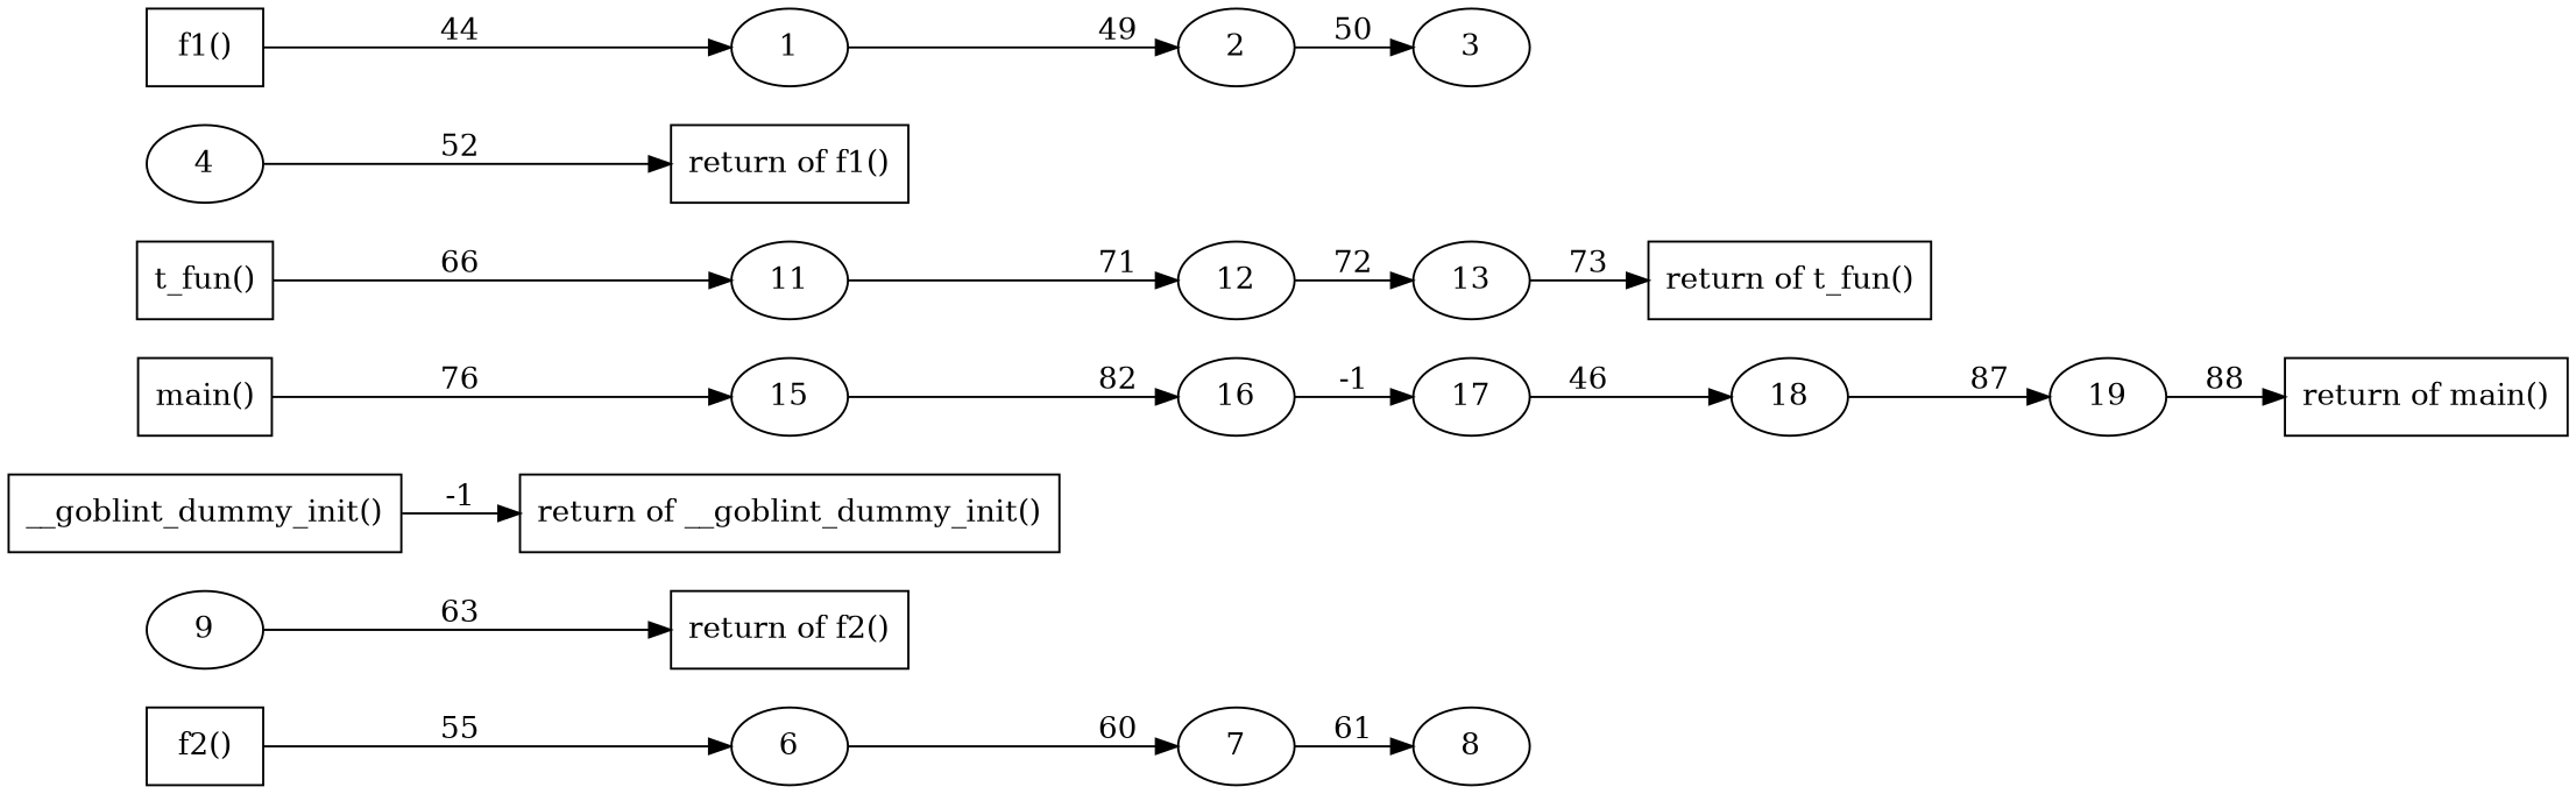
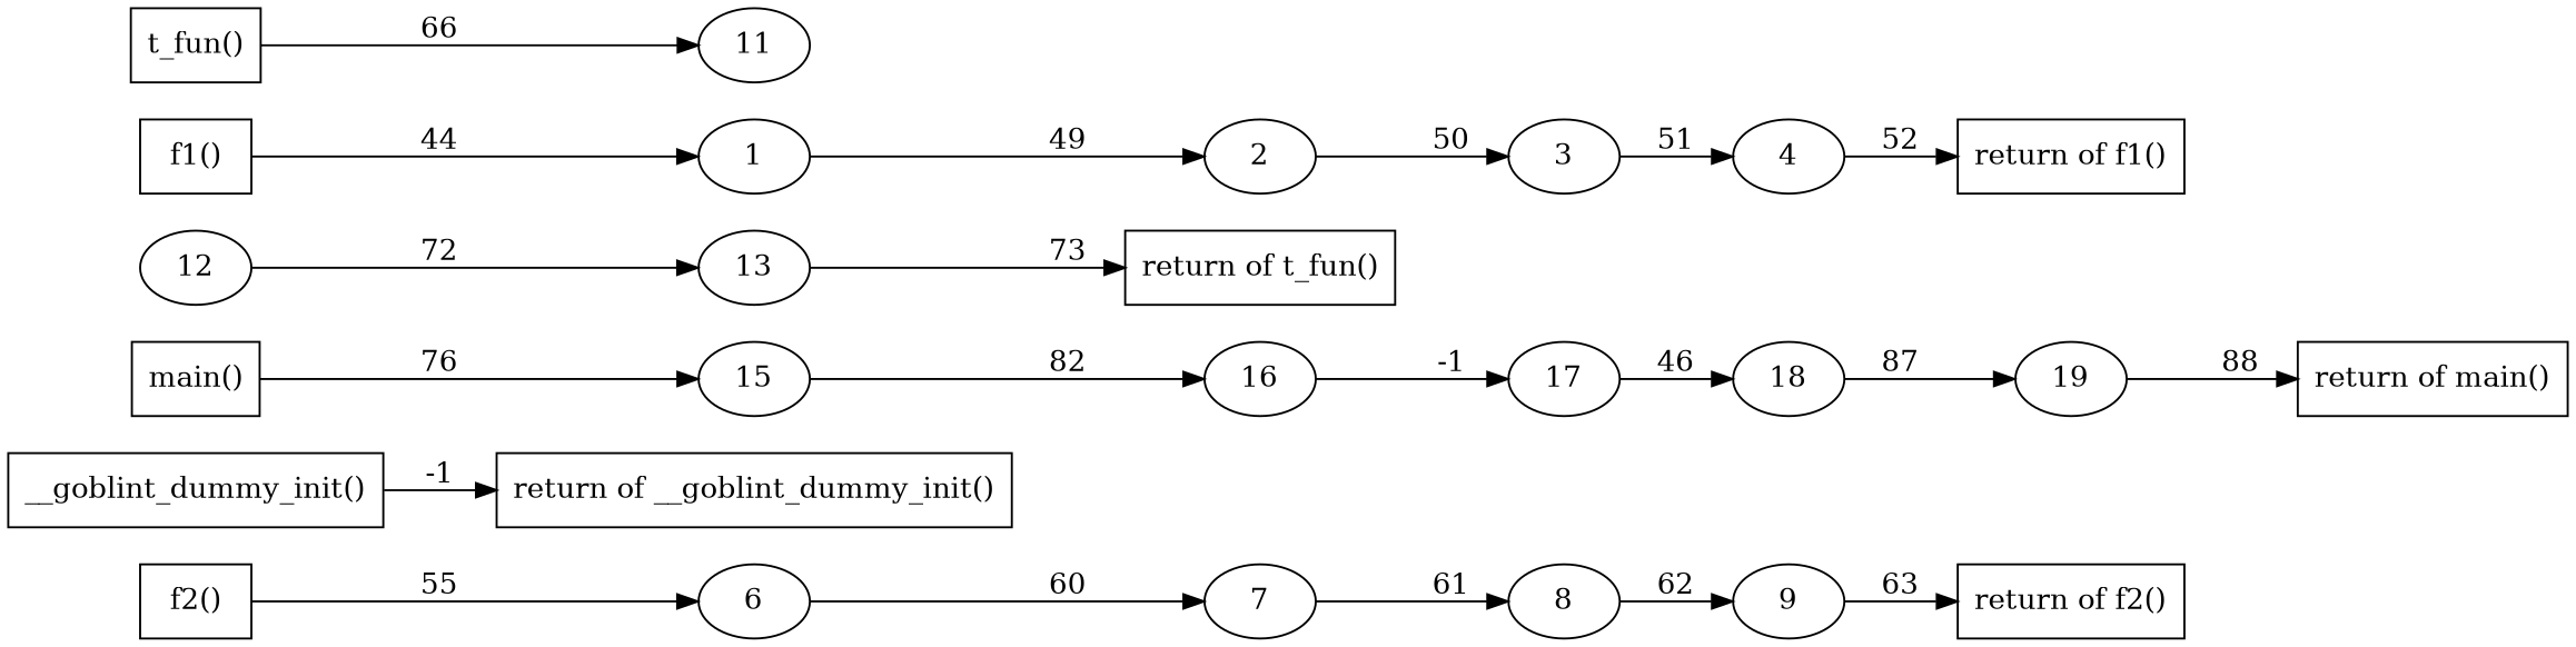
  digraph {
    rankdir=LR
    7
    8
    9
    n4 [label="return of f2()" shape=box]
    n5 [label="__goblint_dummy_init()" shape=box]
    n6 [label="return of __goblint_dummy_init()" shape=box]
    n7 [label="return of main()" shape=box]
    19
    18
    n10 [label="return of t_fun()" shape=box]
    13
    n12 [label="return of f1()" shape=box]
    4
    1
    2
    3
    17
    n18 [label="t_fun()" shape=box]
    11
    12
    15
    16
    6
    n24 [label="main()" shape=box]
    n25 [label="f1()" shape=box]
    n26 [label="f2()" shape=box]
    7 -> 8 [label=61]
+   8 -> 9 [label=62]
    9 -> n4 [label=63]
    n5 -> n6 [label=-1]
    19 -> n7 [label=88]
    18 -> 19 [label=87]
    13 -> n10 [label=73]
    4 -> n12 [label=52]
    1 -> 2 [label=49]
    2 -> 3 [label=50]
+   3 -> 4 [label=51]
    17 -> 18 [label=46]
    n18 -> 11 [label=66]
-   11 -> 12 [label=71]
    12 -> 13 [label=72]
    15 -> 16 [label=82]
    16 -> 17 [label=-1]
    6 -> 7 [label=60]
    n24 -> 15 [label=76]
    n25 -> 1 [label=44]
    n26 -> 6 [label=55]
  }
